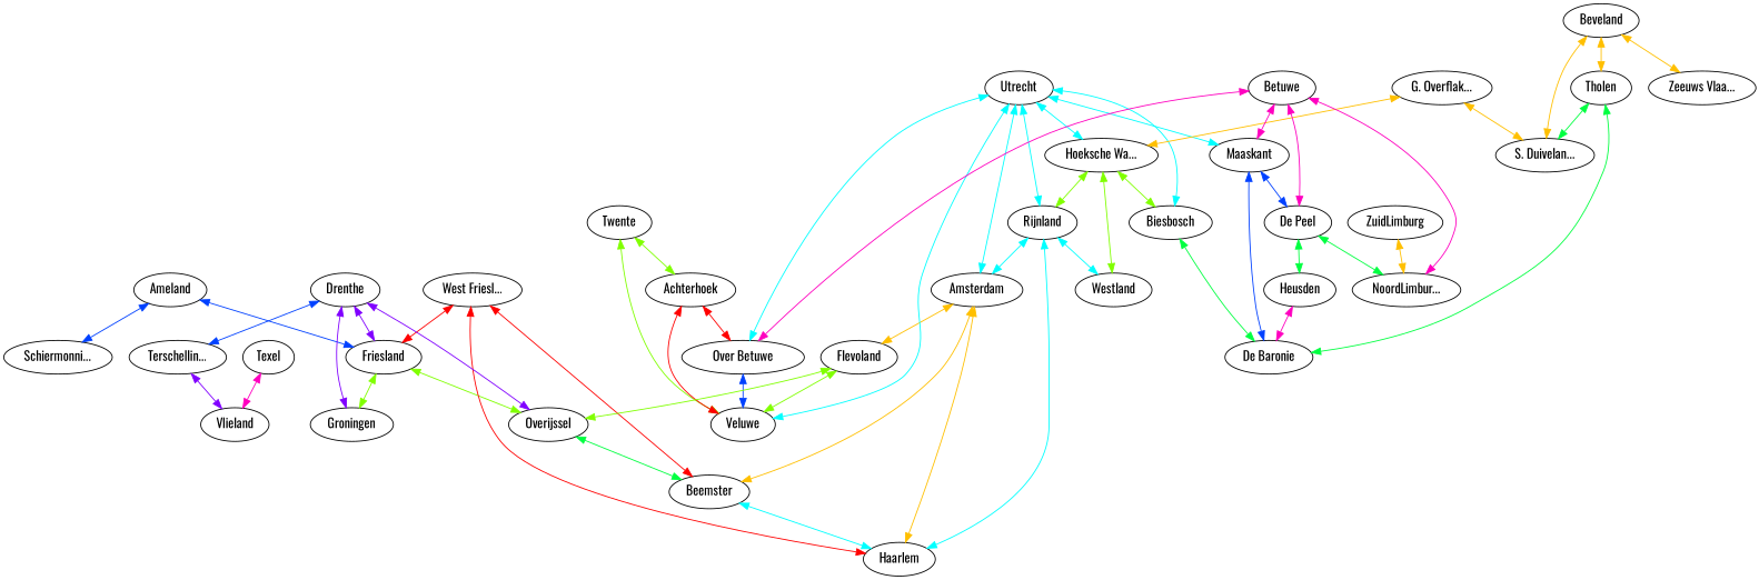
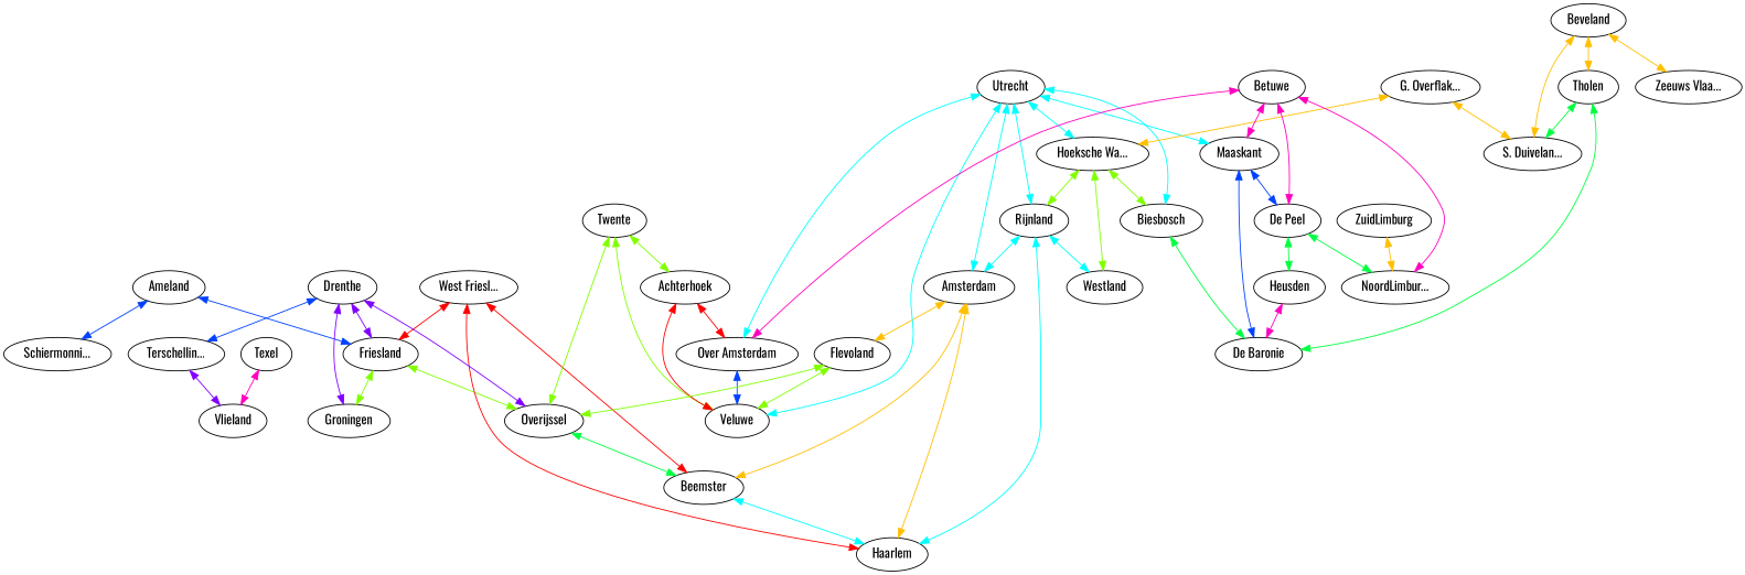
  graph {
    fontname=Oswald
    node [fontname=Oswald]
    edge [color="0.5,1,1" dir=both fontname=Oswald]
    n1 [label="Schiermonni..."]
    n2 [label=Ameland]
    n3 [label=Friesland]
    n4 [label="Terschellin..."]
    n5 [label=Vlieland]
    n6 [label=Groningen]
    n7 [label=Overijssel]
    n8 [label=Texel]
    n9 [label="West Friesl..."]
    n10 [label=Beemster]
    n11 [label=Haarlem]
    n12 [label=Drenthe]
    n13 [label=Veluwe]
    n14 [label=Twente]
    n15 [label=Achterhoek]
-   n16 [label="Over Betuwe"]
+   n16 [label="Over Amsterdam"]
    n17 [label=Flevoland]
    n18 [label=Amsterdam]
    n19 [label=Rijnland]
    n20 [label=Westland]
    n21 [label="Hoeksche Wa..."]
    n22 [label=Biesbosch]
    n23 [label="De Baronie"]
    n24 [label=Utrecht]
    n25 [label=Maaskant]
    n26 [label="De Peel"]
    n27 [label="G. Overflak..."]
    n28 [label="S. Duivelan..."]
    n29 [label=Beveland]
    n30 [label="Zeeuws Vlaa..."]
    n31 [label=Tholen]
    n32 [label=Heusden]
    n33 [label="NoordLimbur..."]
    n34 [label=Betuwe]
    n35 [label=ZuidLimburg]
    n2 -- n1 [color="0.625,1,1"]
    n2 -- n3 [color="0.625,1,1"]
    n3 -- n6 [color="0.25,1,1"]
    n3 -- n7 [color="0.25,1,1"]
    n4 -- n5 [color="0.75,1,1"]
    n7 -- n10 [color="0.375,1,1"]
    n8 -- n5 [color="0.875,1,1"]
    n9 -- n3 [color="1,1,1"]
    n9 -- n10 [color="1,1,1"]
    n9 -- n11 [color="1,1,1"]
    n10 -- n11
    n12 -- n3 [color="0.75,1,1"]
    n12 -- n4 [color="0.625,1,1"]
    n12 -- n6 [color="0.75,1,1"]
    n12 -- n7 [color="0.75,1,1"]
+   n14 -- n7 [color="0.25,1,1"]
    n14 -- n13 [color="0.25,1,1"]
    n14 -- n15 [color="0.25,1,1"]
    n15 -- n13 [color="1,1,1"]
    n15 -- n16 [color="1,1,1"]
    n16 -- n13 [color="0.625,1,1"]
    n17 -- n7 [color="0.25,1,1"]
    n17 -- n13 [color="0.25,1,1"]
    n18 -- n10 [color="0.125,1,1"]
    n18 -- n11 [color="0.125,1,1"]
    n18 -- n17 [color="0.125,1,1"]
    n19 -- n11
    n19 -- n18
    n19 -- n20
    n21 -- n19 [color="0.25,1,1"]
    n21 -- n20 [color="0.25,1,1"]
    n21 -- n22 [color="0.25,1,1"]
    n22 -- n23 [color="0.375,1,1"]
    n24 -- n13
    n24 -- n16
    n24 -- n18
    n24 -- n19
    n24 -- n21
    n24 -- n22
    n24 -- n25
    n25 -- n23 [color="0.625,1,1"]
    n25 -- n26 [color="0.625,1,1"]
    n26 -- n32 [color="0.375,1,1"]
    n26 -- n33 [color="0.375,1,1"]
    n27 -- n21 [color="0.125,1,1"]
    n27 -- n28 [color="0.125,1,1"]
    n29 -- n28 [color="0.125,1,1"]
    n29 -- n30 [color="0.125,1,1"]
    n29 -- n31 [color="0.125,1,1"]
    n31 -- n23 [color="0.375,1,1"]
    n31 -- n28 [color="0.375,1,1"]
    n32 -- n23 [color="0.875,1,1"]
    n34 -- n16 [color="0.875,1,1"]
    n34 -- n25 [color="0.875,1,1"]
    n34 -- n26 [color="0.875,1,1"]
    n34 -- n33 [color="0.875,1,1"]
    n35 -- n33 [color="0.125,1,1"]
  }
